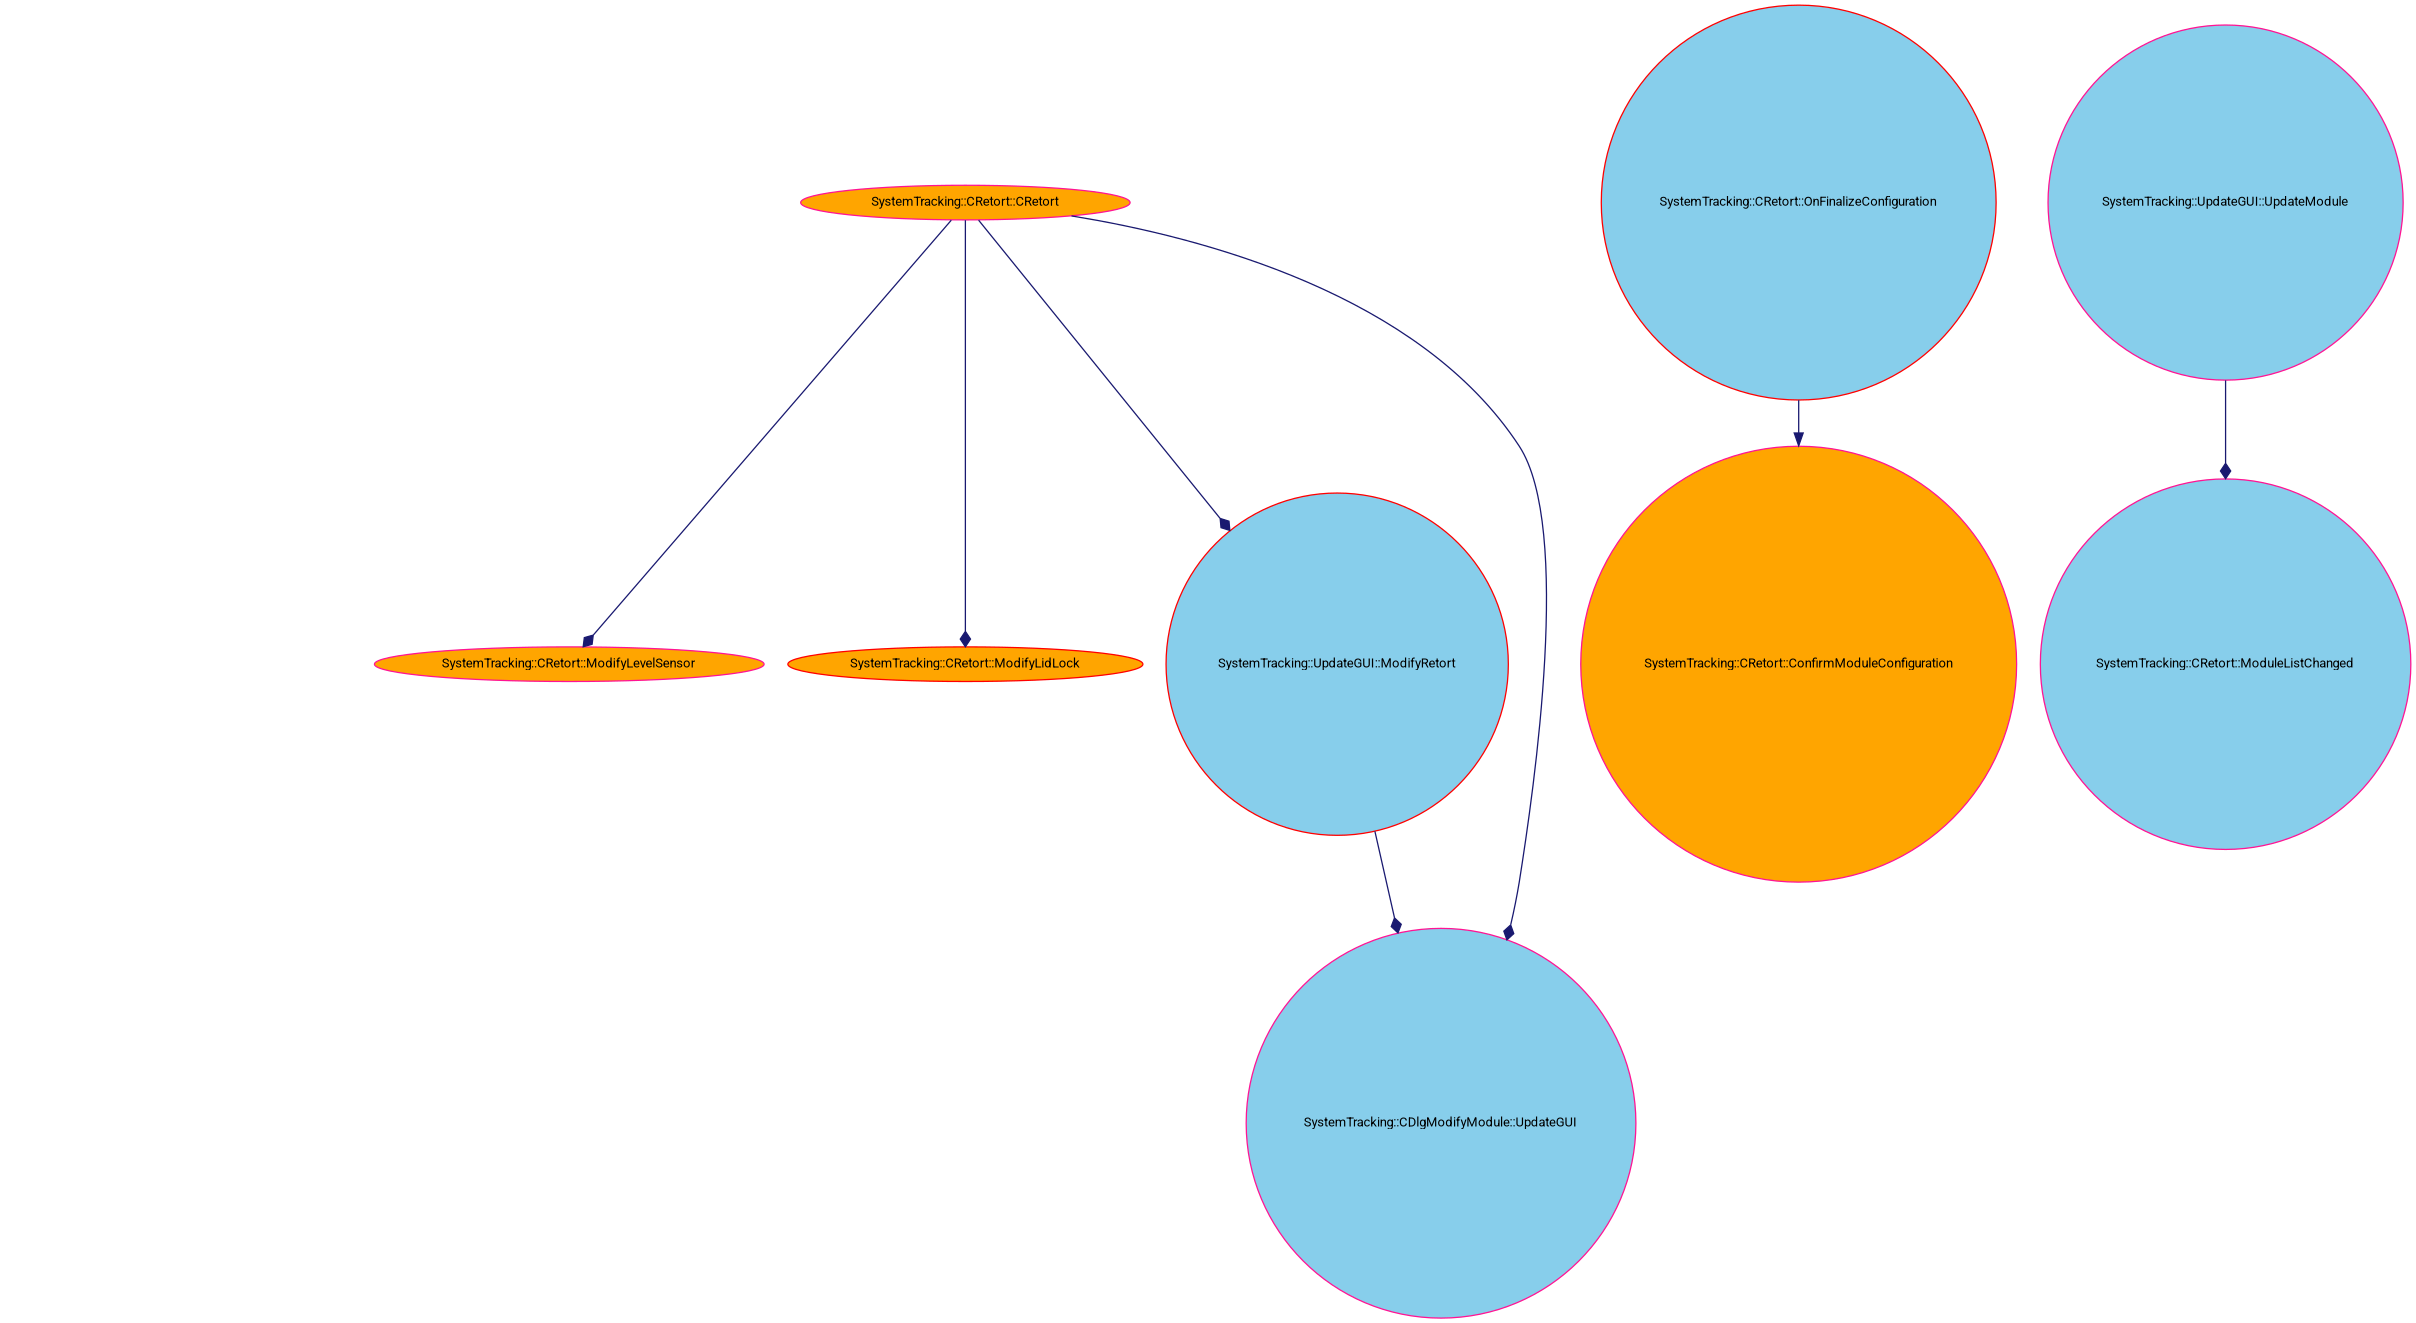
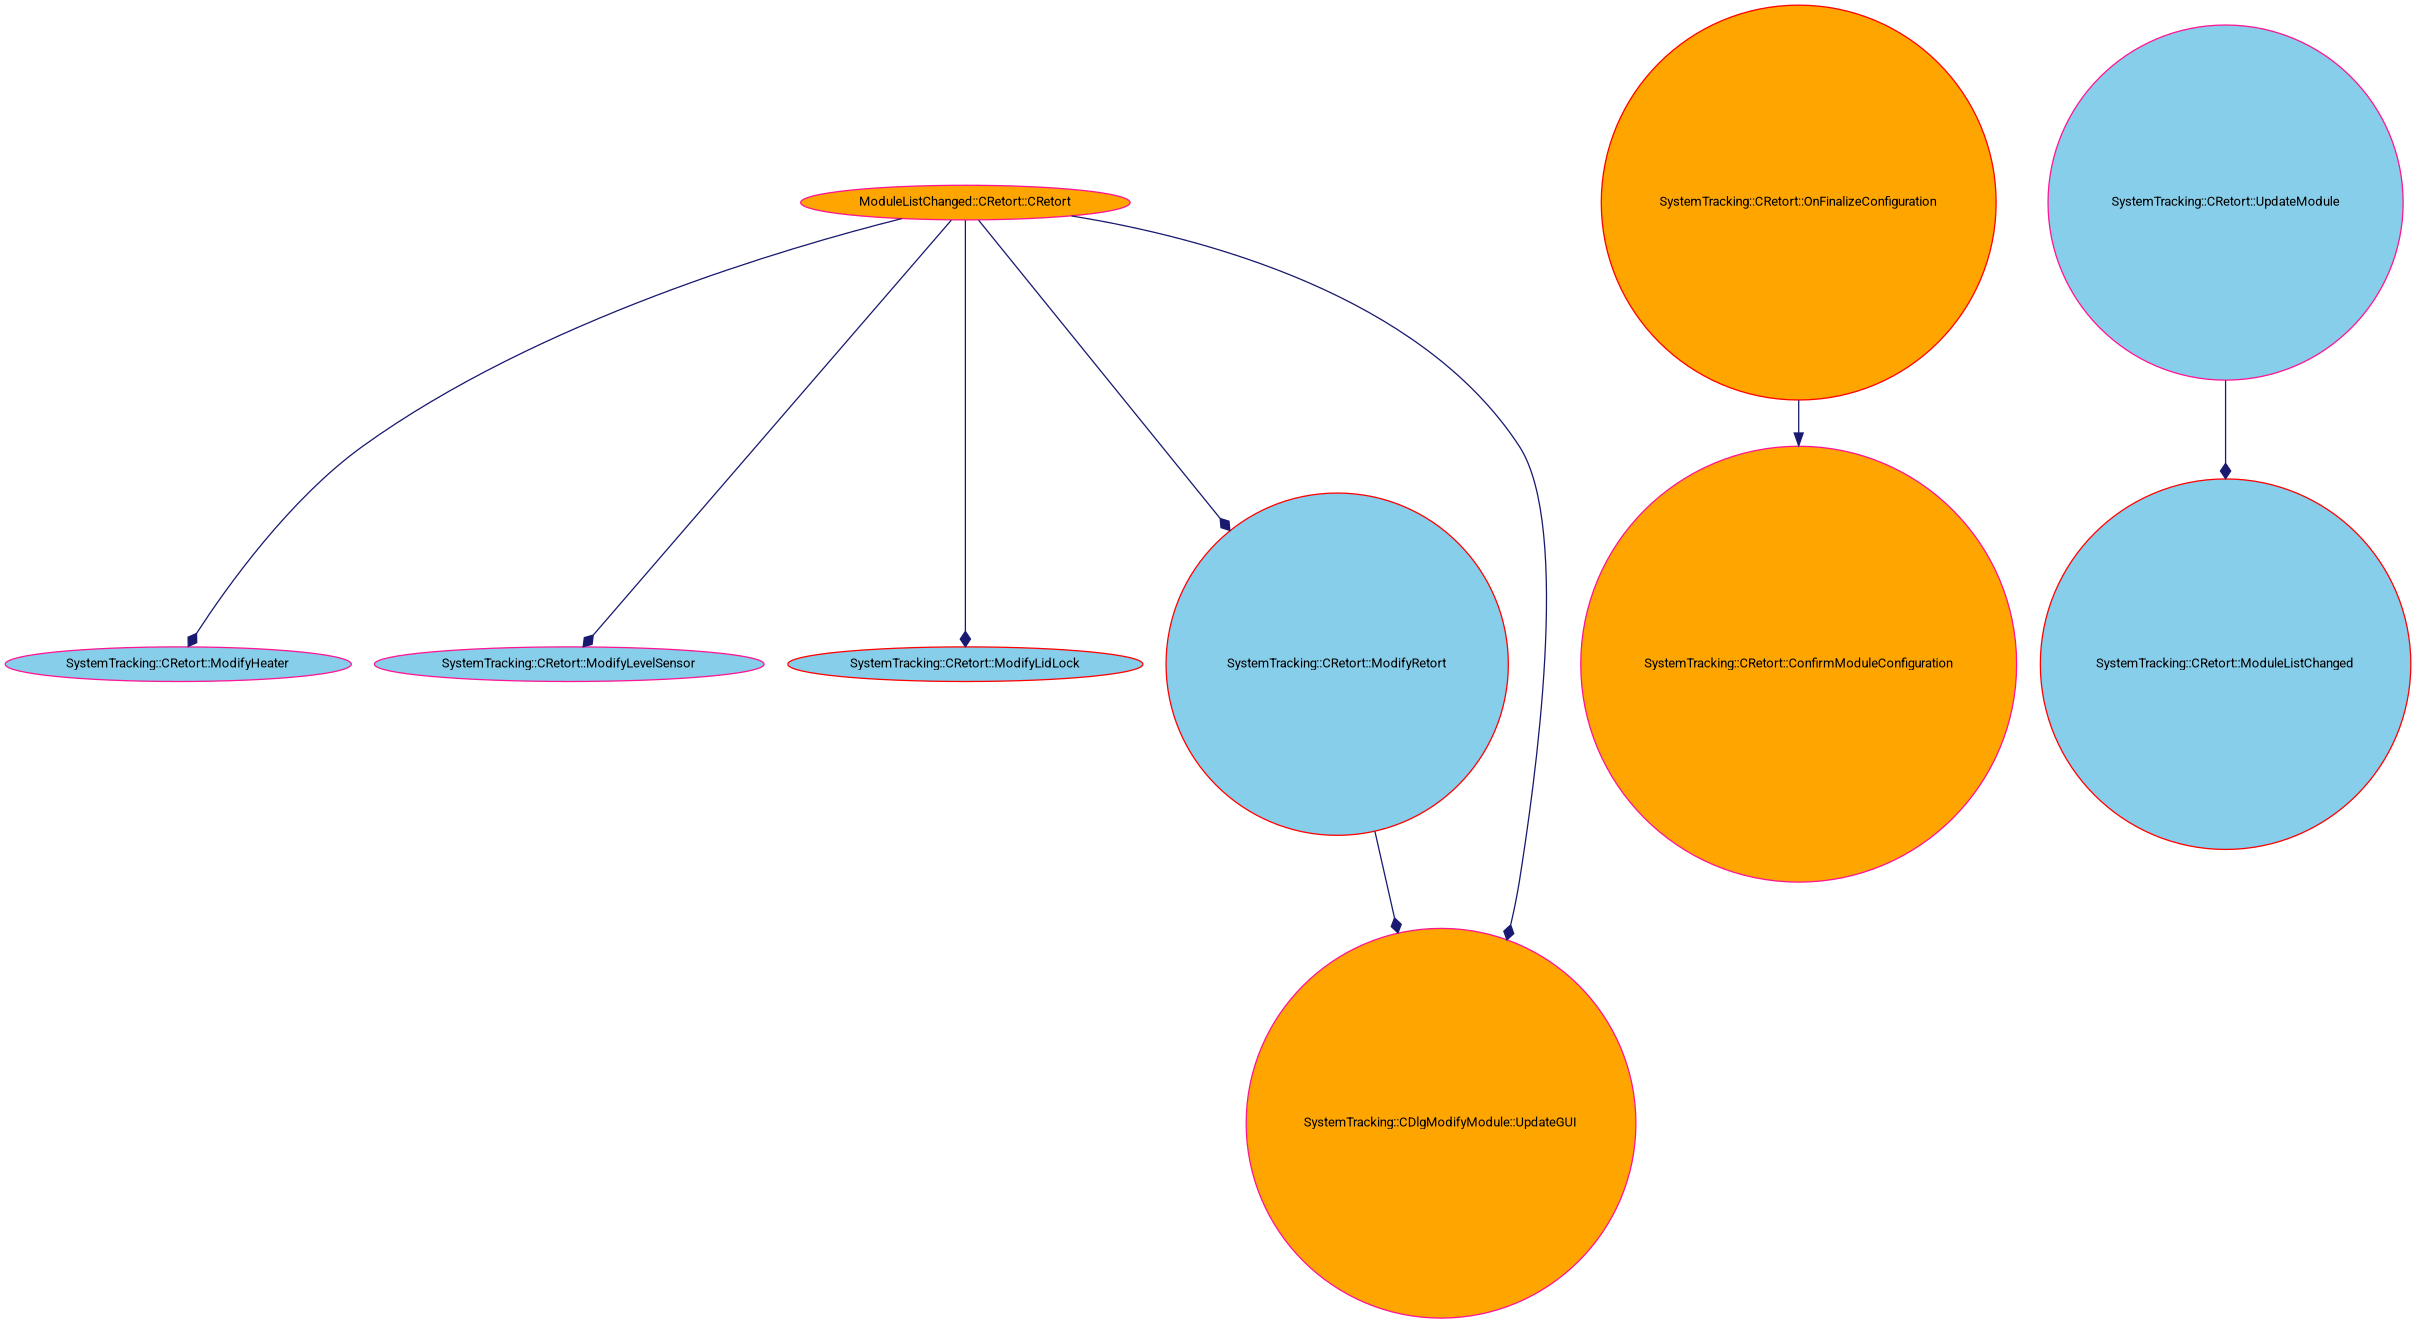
  digraph {
    fontname=Roboto
    rankdir=TB
    node [color=deeppink fillcolor=skyblue fontname=Roboto fontsize=10 shape=circle style=filled]
    edge [arrowhead=diamond color=midnightblue fontname=Roboto fontsize=10 labelfontname=FreeSans labelfontsize=10 style=solid]
-   n1 [fillcolor=orange fontcolor=black height=0.2 label="SystemTracking::CRetort::CRetort" shape=ellipse width=0.4]
-   n3 [fillcolor=orange height=0.2 label="SystemTracking::CRetort::ModifyLevelSensor" shape=ellipse width=0.4]
-   n4 [color=red fillcolor=orange height=0.2 label="SystemTracking::CRetort::ModifyLidLock" shape=ellipse width=0.4]
-   n5 [color=red height=0.2 label="SystemTracking::UpdateGUI::ModifyRetort" width=0.4]
-   n6 [height=0.2 label="SystemTracking::CDlgModifyModule::UpdateGUI" width=0.4]
-   n7 [color=red height=0.2 label="SystemTracking::CRetort::OnFinalizeConfiguration" width=0.4]
+   n1 [fillcolor=orange fontcolor=black height=0.2 label="ModuleListChanged::CRetort::CRetort" shape=ellipse width=0.4]
+   n2 [height=0.2 label="SystemTracking::CRetort::ModifyHeater" shape=ellipse width=0.4]
+   n3 [height=0.2 label="SystemTracking::CRetort::ModifyLevelSensor" shape=ellipse width=0.4]
+   n4 [color=red height=0.2 label="SystemTracking::CRetort::ModifyLidLock" shape=ellipse width=0.4]
+   n5 [color=red height=0.2 label="SystemTracking::CRetort::ModifyRetort" width=0.4]
+   n6 [fillcolor=orange height=0.2 label="SystemTracking::CDlgModifyModule::UpdateGUI" width=0.4]
+   n7 [color=red fillcolor=orange height=0.2 label="SystemTracking::CRetort::OnFinalizeConfiguration" width=0.4]
    n8 [fillcolor=orange height=0.2 label="SystemTracking::CRetort::ConfirmModuleConfiguration" width=0.4]
-   n9 [height=0.2 label="SystemTracking::UpdateGUI::UpdateModule" width=0.4]
-   n10 [height=0.2 label="SystemTracking::CRetort::ModuleListChanged" width=0.4]
+   n9 [height=0.2 label="SystemTracking::CRetort::UpdateModule" width=0.4]
+   n10 [color=red height=0.2 label="SystemTracking::CRetort::ModuleListChanged" width=0.4]
+   n1 -> n2
    n1 -> n3
    n1 -> n4
    n1 -> n5
    n1 -> n6
    n5 -> n6
    n7 -> n8 [arrowhead=normal]
    n9 -> n10
  }
